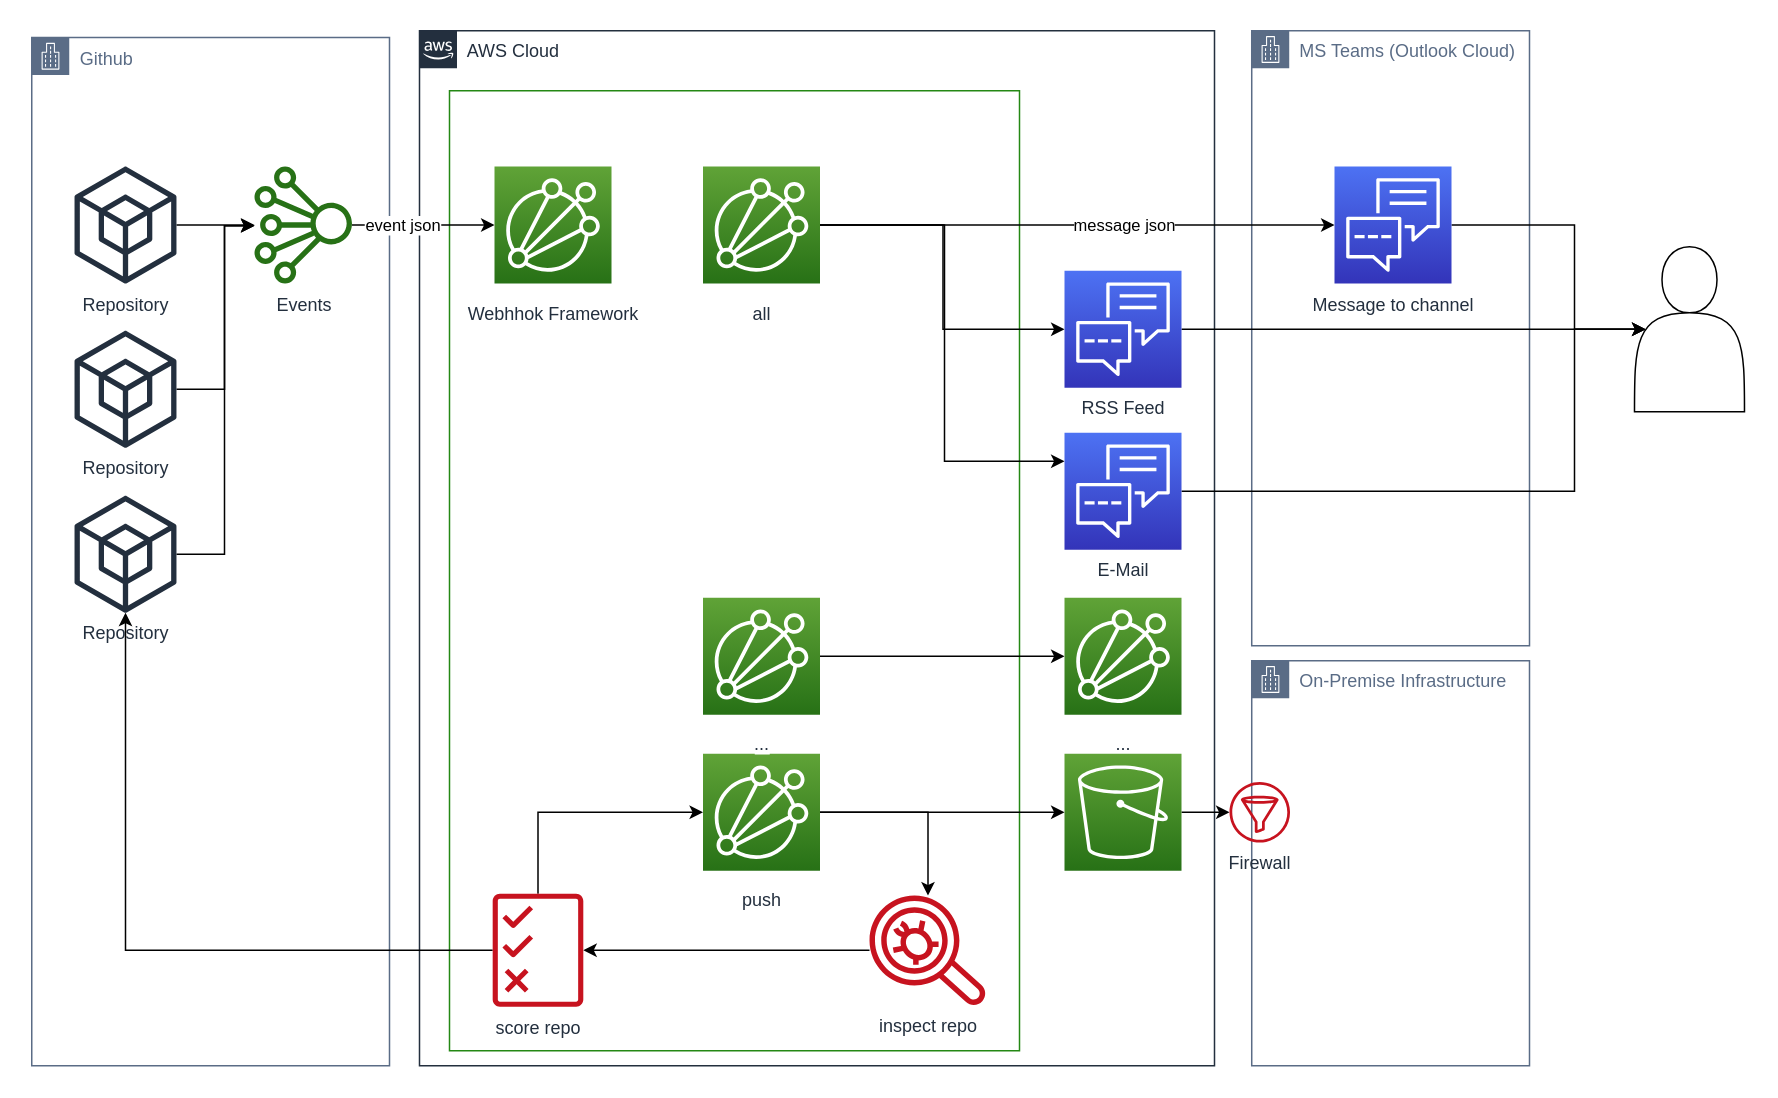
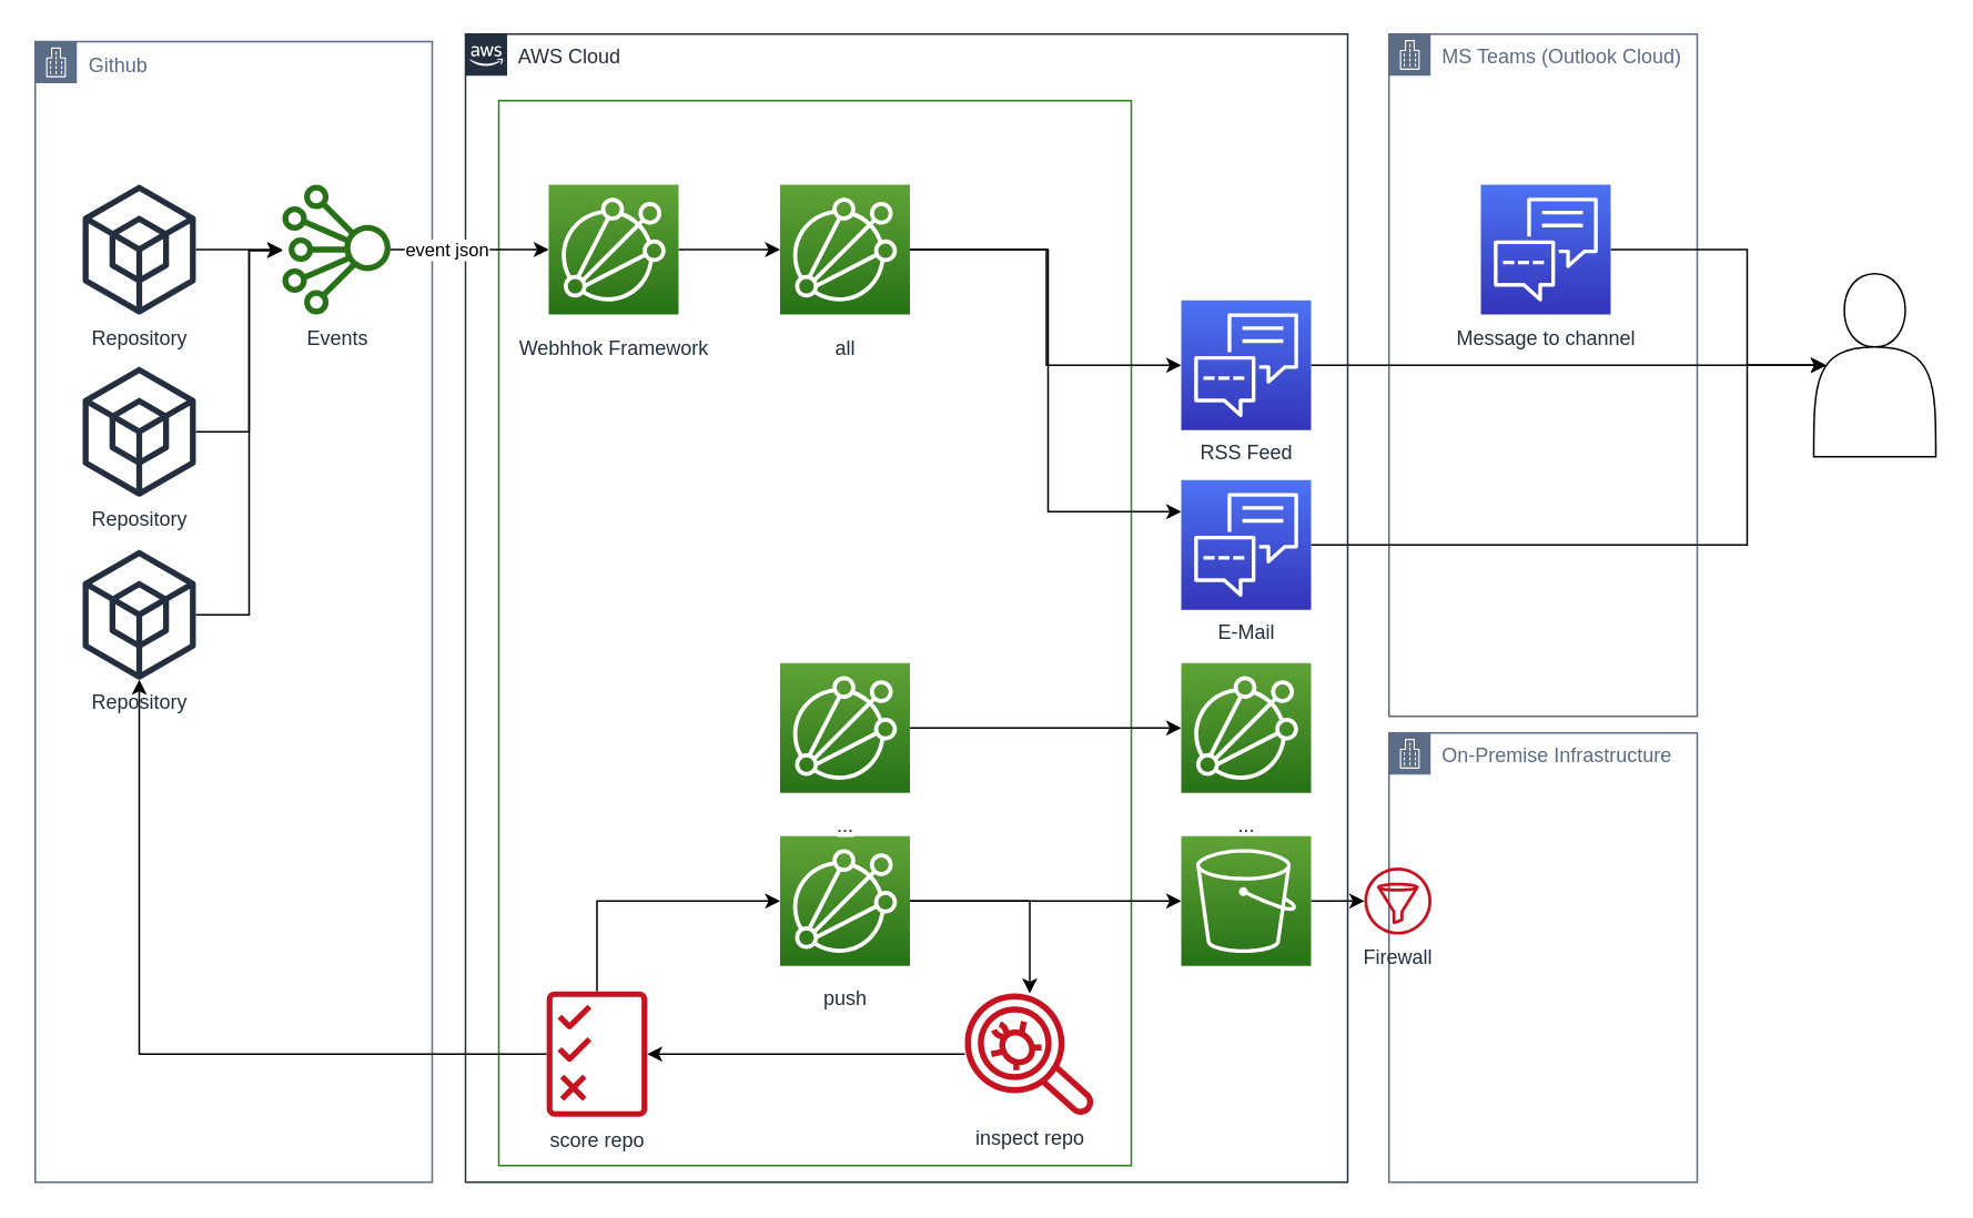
  <mxCell id="0" />
  <mxCell id="1" parent="0" />
  <mxCell id="2" value="On-Premise Infrastructure&lt;br&gt;" style="points=[[0,0],[0.25,0],[0.5,0],[0.75,0],[1,0],[1,0.25],[1,0.5],[1,0.75],[1,1],[0.75,1],[0.5,1],[0.25,1],[0,1],[0,0.75],[0,0.5],[0,0.25]];outlineConnect=0;gradientColor=none;html=1;whiteSpace=wrap;fontSize=12;fontStyle=0;shape=mxgraph.aws4.group;grIcon=mxgraph.aws4.group_corporate_data_center;strokeColor=#5A6C86;fillColor=none;verticalAlign=top;align=left;spacingLeft=30;fontColor=#5A6C86;dashed=0;" parent="1" vertex="1"><mxGeometry x="833.82" y="440" width="185.18" height="270" as="geometry" /></mxCell>
  <mxCell id="3" value="AWS Cloud" style="points=[[0,0],[0.25,0],[0.5,0],[0.75,0],[1,0],[1,0.25],[1,0.5],[1,0.75],[1,1],[0.75,1],[0.5,1],[0.25,1],[0,1],[0,0.75],[0,0.5],[0,0.25]];outlineConnect=0;gradientColor=none;html=1;whiteSpace=wrap;fontSize=12;fontStyle=0;shape=mxgraph.aws4.group;grIcon=mxgraph.aws4.group_aws_cloud_alt;strokeColor=#232F3E;fillColor=none;verticalAlign=top;align=left;spacingLeft=30;fontColor=#232F3E;dashed=0;" parent="1" vertex="1"><mxGeometry x="279" y="20" width="530" height="690" as="geometry" /></mxCell>
  <mxCell id="4" value="" style="whiteSpace=wrap;html=1;dashed=0;fontColor=#AAB7B8;fontStyle=0;align=left;verticalAlign=top;strokeColor=#248814;fillColor=none;gradientColor=none;spacingLeft=30;" parent="1" vertex="1"><mxGeometry x="299" y="60" width="380" height="640" as="geometry" /></mxCell>
  <mxCell id="5" value="Github" style="points=[[0,0],[0.25,0],[0.5,0],[0.75,0],[1,0],[1,0.25],[1,0.5],[1,0.75],[1,1],[0.75,1],[0.5,1],[0.25,1],[0,1],[0,0.75],[0,0.5],[0,0.25]];outlineConnect=0;gradientColor=none;html=1;whiteSpace=wrap;fontSize=12;fontStyle=0;shape=mxgraph.aws4.group;grIcon=mxgraph.aws4.group_corporate_data_center;strokeColor=#5A6C86;fillColor=none;verticalAlign=top;align=left;spacingLeft=30;fontColor=#5A6C86;dashed=0;" parent="1" vertex="1"><mxGeometry x="20.5" y="24.5" width="238.5" height="685.5" as="geometry" /></mxCell>
  <mxCell id="6" style="edgeStyle=orthogonalEdgeStyle;rounded=0;orthogonalLoop=1;jettySize=auto;html=1;" edge="1" parent="1" source="8" target="13"><mxGeometry relative="1" as="geometry"><Array as="points"><mxPoint x="289" y="149" /><mxPoint x="289" y="149" /></Array></mxGeometry></mxCell>
  <mxCell id="7" value="event json" style="edgeLabel;html=1;align=center;verticalAlign=middle;resizable=0;points=[];" vertex="1" connectable="0" parent="6"><mxGeometry x="0.159" relative="1" as="geometry"><mxPoint x="-21.96" as="offset" /></mxGeometry></mxCell>
  <mxCell id="8" value="Events" style="outlineConnect=0;fontColor=#232F3E;gradientColor=none;fillColor=#277116;strokeColor=none;dashed=0;verticalLabelPosition=bottom;verticalAlign=top;align=center;html=1;fontSize=12;fontStyle=0;aspect=fixed;pointerEvents=1;shape=mxgraph.aws4.iot_analytics_channel;" parent="1" vertex="1"><mxGeometry x="169" y="110.5" width="65" height="78" as="geometry" /></mxCell>
  <mxCell id="9" value="MS Teams (Outlook Cloud)" style="points=[[0,0],[0.25,0],[0.5,0],[0.75,0],[1,0],[1,0.25],[1,0.5],[1,0.75],[1,1],[0.75,1],[0.5,1],[0.25,1],[0,1],[0,0.75],[0,0.5],[0,0.25]];outlineConnect=0;gradientColor=none;html=1;whiteSpace=wrap;fontSize=12;fontStyle=0;shape=mxgraph.aws4.group;grIcon=mxgraph.aws4.group_corporate_data_center;strokeColor=#5A6C86;fillColor=none;verticalAlign=top;align=left;spacingLeft=30;fontColor=#5A6C86;dashed=0;" parent="1" vertex="1"><mxGeometry x="833.82" y="20" width="185.18" height="410" as="geometry" /></mxCell>
  <mxCell id="10" style="edgeStyle=orthogonalEdgeStyle;rounded=0;orthogonalLoop=1;jettySize=auto;html=1;" edge="1" parent="1" source="11" target="25"><mxGeometry relative="1" as="geometry" /></mxCell>
  <mxCell id="11" value="push" style="outlineConnect=0;fontColor=#232F3E;gradientColor=#60A337;gradientDirection=north;fillColor=#277116;strokeColor=#ffffff;dashed=0;verticalLabelPosition=bottom;verticalAlign=top;align=center;html=1;fontSize=12;fontStyle=0;aspect=fixed;shape=mxgraph.aws4.resourceIcon;resIcon=mxgraph.aws4.iot_analytics;labelBackgroundColor=#ffffff;spacingTop=6;" parent="1" vertex="1"><mxGeometry x="468" y="502" width="78" height="78" as="geometry" /></mxCell>
+ <mxCell id="12" value="" style="edgeStyle=orthogonalEdgeStyle;rounded=0;orthogonalLoop=1;jettySize=auto;html=1;" parent="1" source="13" target="21" edge="1"><mxGeometry relative="1" as="geometry" /></mxCell>
  <mxCell id="13" value="Webhhok Framework" style="outlineConnect=0;fontColor=#232F3E;gradientColor=#60A337;gradientDirection=north;fillColor=#277116;strokeColor=#ffffff;dashed=0;verticalLabelPosition=bottom;verticalAlign=top;align=center;html=1;fontSize=12;fontStyle=0;aspect=fixed;shape=mxgraph.aws4.resourceIcon;resIcon=mxgraph.aws4.iot_analytics;labelBackgroundColor=#ffffff;spacingTop=6;" parent="1" vertex="1"><mxGeometry x="329" y="110.5" width="78" height="78" as="geometry" /></mxCell>
  <mxCell id="14" value="" style="edgeStyle=orthogonalEdgeStyle;rounded=0;orthogonalLoop=1;jettySize=auto;html=1;" parent="1" source="15" target="16" edge="1"><mxGeometry relative="1" as="geometry" /></mxCell>
  <mxCell id="15" value="..." style="outlineConnect=0;fontColor=#232F3E;gradientColor=#60A337;gradientDirection=north;fillColor=#277116;strokeColor=#ffffff;dashed=0;verticalLabelPosition=bottom;verticalAlign=top;align=center;html=1;fontSize=12;fontStyle=0;aspect=fixed;shape=mxgraph.aws4.resourceIcon;resIcon=mxgraph.aws4.iot_analytics;labelBackgroundColor=#ffffff;spacingTop=6;" parent="1" vertex="1"><mxGeometry x="468" y="398" width="78" height="78" as="geometry" /></mxCell>
  <mxCell id="16" value="..." style="outlineConnect=0;fontColor=#232F3E;gradientColor=#60A337;gradientDirection=north;fillColor=#277116;strokeColor=#ffffff;dashed=0;verticalLabelPosition=bottom;verticalAlign=top;align=center;html=1;fontSize=12;fontStyle=0;aspect=fixed;shape=mxgraph.aws4.resourceIcon;resIcon=mxgraph.aws4.iot_analytics;labelBackgroundColor=#ffffff;spacingTop=6;" parent="1" vertex="1"><mxGeometry x="709" y="398" width="78" height="78" as="geometry" /></mxCell>
- <mxCell id="17" value="" style="edgeStyle=orthogonalEdgeStyle;rounded=0;orthogonalLoop=1;jettySize=auto;html=1;" parent="1" source="21" target="27" edge="1"><mxGeometry relative="1" as="geometry"><mxPoint x="979" y="149.5" as="targetPoint" /></mxGeometry></mxCell>
- <mxCell id="18" value="message json" style="edgeLabel;html=1;align=center;verticalAlign=middle;resizable=0;points=[];" parent="17" vertex="1" connectable="0"><mxGeometry x="0.11" y="-2" relative="1" as="geometry"><mxPoint x="12" y="-2" as="offset" /></mxGeometry></mxCell>
  <mxCell id="19" style="edgeStyle=orthogonalEdgeStyle;rounded=0;orthogonalLoop=1;jettySize=auto;html=1;" edge="1" parent="1" source="21" target="40"><mxGeometry relative="1" as="geometry"><Array as="points"><mxPoint x="628" y="150" /><mxPoint x="628" y="219" /></Array></mxGeometry></mxCell>
  <mxCell id="20" style="edgeStyle=orthogonalEdgeStyle;rounded=0;orthogonalLoop=1;jettySize=auto;html=1;" edge="1" parent="1" source="21" target="42"><mxGeometry relative="1" as="geometry"><Array as="points"><mxPoint x="629" y="150" /><mxPoint x="629" y="307" /></Array></mxGeometry></mxCell>
  <mxCell id="21" value="all" style="outlineConnect=0;fontColor=#232F3E;gradientColor=#60A337;gradientDirection=north;fillColor=#277116;strokeColor=#ffffff;dashed=0;verticalLabelPosition=bottom;verticalAlign=top;align=center;html=1;fontSize=12;fontStyle=0;aspect=fixed;shape=mxgraph.aws4.resourceIcon;resIcon=mxgraph.aws4.iot_analytics;labelBackgroundColor=#ffffff;spacingTop=6;" parent="1" vertex="1"><mxGeometry x="468" y="110.5" width="78" height="78" as="geometry" /></mxCell>
  <mxCell id="22" style="edgeStyle=orthogonalEdgeStyle;rounded=0;orthogonalLoop=1;jettySize=auto;html=1;" edge="1" parent="1" source="23" target="8"><mxGeometry relative="1" as="geometry" /></mxCell>
  <mxCell id="23" value="Repository" style="outlineConnect=0;fontColor=#232F3E;gradientColor=none;fillColor=#232F3E;strokeColor=none;dashed=0;verticalLabelPosition=bottom;verticalAlign=top;align=center;html=1;fontSize=12;fontStyle=0;aspect=fixed;pointerEvents=1;shape=mxgraph.aws4.external_sdk;" parent="1" vertex="1"><mxGeometry x="49" y="110.5" width="68" height="78" as="geometry" /></mxCell>
  <mxCell id="24" value="" style="edgeStyle=orthogonalEdgeStyle;rounded=0;orthogonalLoop=1;jettySize=auto;html=1;" parent="1" source="25" target="30" edge="1"><mxGeometry relative="1" as="geometry" /></mxCell>
  <mxCell id="25" value="inspect repo" style="outlineConnect=0;fontColor=#232F3E;gradientColor=none;fillColor=#C7131F;strokeColor=none;dashed=0;verticalLabelPosition=bottom;verticalAlign=top;align=center;html=1;fontSize=12;fontStyle=0;aspect=fixed;pointerEvents=1;shape=mxgraph.aws4.agent;" parent="1" vertex="1"><mxGeometry x="579" y="596" width="78" height="74" as="geometry" /></mxCell>
  <mxCell id="26" style="edgeStyle=orthogonalEdgeStyle;rounded=0;orthogonalLoop=1;jettySize=auto;html=1;entryX=0.1;entryY=0.5;entryDx=0;entryDy=0;entryPerimeter=0;" edge="1" parent="1" source="27" target="43"><mxGeometry relative="1" as="geometry"><Array as="points"><mxPoint x="1049" y="150" /><mxPoint x="1049" y="219" /></Array></mxGeometry></mxCell>
  <mxCell id="27" value="Message to channel" style="outlineConnect=0;fontColor=#232F3E;gradientColor=#4D72F3;gradientDirection=north;fillColor=#3334B9;strokeColor=#ffffff;dashed=0;verticalLabelPosition=bottom;verticalAlign=top;align=center;html=1;fontSize=12;fontStyle=0;aspect=fixed;shape=mxgraph.aws4.resourceIcon;resIcon=mxgraph.aws4.customer_engagement;" parent="1" vertex="1"><mxGeometry x="889" y="110.5" width="78" height="78" as="geometry" /></mxCell>
  <mxCell id="28" style="edgeStyle=orthogonalEdgeStyle;rounded=0;orthogonalLoop=1;jettySize=auto;html=1;" edge="1" parent="1" source="30" target="35"><mxGeometry relative="1" as="geometry"><Array as="points"><mxPoint x="83" y="633" /></Array></mxGeometry></mxCell>
  <mxCell id="29" style="edgeStyle=orthogonalEdgeStyle;rounded=0;orthogonalLoop=1;jettySize=auto;html=1;" edge="1" parent="1" source="30" target="11"><mxGeometry relative="1" as="geometry"><Array as="points"><mxPoint x="358" y="541" /></Array></mxGeometry></mxCell>
  <mxCell id="30" value="score repo" style="outlineConnect=0;fontColor=#232F3E;gradientColor=none;fillColor=#C7131F;strokeColor=none;dashed=0;verticalLabelPosition=bottom;verticalAlign=top;align=center;html=1;fontSize=12;fontStyle=0;aspect=fixed;pointerEvents=1;shape=mxgraph.aws4.permissions;" parent="1" vertex="1"><mxGeometry x="327.79" y="595" width="60.41" height="76" as="geometry" /></mxCell>
  <mxCell id="31" value="Firewall" style="outlineConnect=0;fontColor=#232F3E;gradientColor=none;fillColor=#C7131F;strokeColor=none;dashed=0;verticalLabelPosition=bottom;verticalAlign=top;align=center;html=1;fontSize=12;fontStyle=0;aspect=fixed;pointerEvents=1;shape=mxgraph.aws4.filtering_rule;" parent="1" vertex="1"><mxGeometry x="819" y="520.83" width="40.37" height="40.37" as="geometry" /></mxCell>
  <mxCell id="32" style="edgeStyle=orthogonalEdgeStyle;rounded=0;orthogonalLoop=1;jettySize=auto;html=1;" edge="1" parent="1" source="33" target="8"><mxGeometry relative="1" as="geometry"><Array as="points"><mxPoint x="149" y="259" /><mxPoint x="149" y="150" /></Array></mxGeometry></mxCell>
  <mxCell id="33" value="Repository" style="outlineConnect=0;fontColor=#232F3E;gradientColor=none;fillColor=#232F3E;strokeColor=none;dashed=0;verticalLabelPosition=bottom;verticalAlign=top;align=center;html=1;fontSize=12;fontStyle=0;aspect=fixed;pointerEvents=1;shape=mxgraph.aws4.external_sdk;" vertex="1" parent="1"><mxGeometry x="49" y="220" width="68" height="78" as="geometry" /></mxCell>
  <mxCell id="34" style="edgeStyle=orthogonalEdgeStyle;rounded=0;orthogonalLoop=1;jettySize=auto;html=1;" edge="1" parent="1" source="35" target="8"><mxGeometry relative="1" as="geometry"><Array as="points"><mxPoint x="149" y="369" /><mxPoint x="149" y="150" /></Array></mxGeometry></mxCell>
  <mxCell id="35" value="Repository" style="outlineConnect=0;fontColor=#232F3E;gradientColor=none;fillColor=#232F3E;strokeColor=none;dashed=0;verticalLabelPosition=bottom;verticalAlign=top;align=center;html=1;fontSize=12;fontStyle=0;aspect=fixed;pointerEvents=1;shape=mxgraph.aws4.external_sdk;" vertex="1" parent="1"><mxGeometry x="49" y="330" width="68" height="78" as="geometry" /></mxCell>
  <mxCell id="36" style="edgeStyle=orthogonalEdgeStyle;rounded=0;orthogonalLoop=1;jettySize=auto;html=1;" edge="1" parent="1" source="37" target="31"><mxGeometry relative="1" as="geometry" /></mxCell>
  <mxCell id="37" value="" style="outlineConnect=0;fontColor=#232F3E;gradientColor=#60A337;gradientDirection=north;fillColor=#277116;strokeColor=#ffffff;dashed=0;verticalLabelPosition=bottom;verticalAlign=top;align=center;html=1;fontSize=12;fontStyle=0;aspect=fixed;shape=mxgraph.aws4.resourceIcon;resIcon=mxgraph.aws4.s3;" parent="1" vertex="1"><mxGeometry x="709" y="502" width="78" height="78" as="geometry" /></mxCell>
  <mxCell id="38" value="" style="edgeStyle=orthogonalEdgeStyle;rounded=0;orthogonalLoop=1;jettySize=auto;html=1;" edge="1" parent="1" source="11" target="37"><mxGeometry relative="1" as="geometry"><mxPoint x="546" y="433.49" as="sourcePoint" /><mxPoint x="769" y="433.49" as="targetPoint" /></mxGeometry></mxCell>
  <mxCell id="39" style="edgeStyle=orthogonalEdgeStyle;rounded=0;orthogonalLoop=1;jettySize=auto;html=1;entryX=0.1;entryY=0.5;entryDx=0;entryDy=0;entryPerimeter=0;" edge="1" parent="1" source="40" target="43"><mxGeometry relative="1" as="geometry"><Array as="points"><mxPoint x="1086" y="219" /></Array></mxGeometry></mxCell>
  <mxCell id="40" value="RSS Feed" style="outlineConnect=0;fontColor=#232F3E;gradientColor=#4D72F3;gradientDirection=north;fillColor=#3334B9;strokeColor=#ffffff;dashed=0;verticalLabelPosition=bottom;verticalAlign=top;align=center;html=1;fontSize=12;fontStyle=0;aspect=fixed;shape=mxgraph.aws4.resourceIcon;resIcon=mxgraph.aws4.customer_engagement;" vertex="1" parent="1"><mxGeometry x="709" y="180" width="78" height="78" as="geometry" /></mxCell>
  <mxCell id="41" style="edgeStyle=orthogonalEdgeStyle;rounded=0;orthogonalLoop=1;jettySize=auto;html=1;entryX=0.1;entryY=0.5;entryDx=0;entryDy=0;entryPerimeter=0;" edge="1" parent="1" source="42" target="43"><mxGeometry relative="1" as="geometry"><Array as="points"><mxPoint x="1049" y="327" /><mxPoint x="1049" y="219" /></Array></mxGeometry></mxCell>
  <mxCell id="42" value="E-Mail" style="outlineConnect=0;fontColor=#232F3E;gradientColor=#4D72F3;gradientDirection=north;fillColor=#3334B9;strokeColor=#ffffff;dashed=0;verticalLabelPosition=bottom;verticalAlign=top;align=center;html=1;fontSize=12;fontStyle=0;aspect=fixed;shape=mxgraph.aws4.resourceIcon;resIcon=mxgraph.aws4.customer_engagement;" vertex="1" parent="1"><mxGeometry x="709" y="288" width="78" height="78" as="geometry" /></mxCell>
  <mxCell id="43" value="" style="shape=actor;whiteSpace=wrap;html=1;" vertex="1" parent="1"><mxGeometry x="1089" y="164" width="73.33" height="110" as="geometry" /></mxCell>
